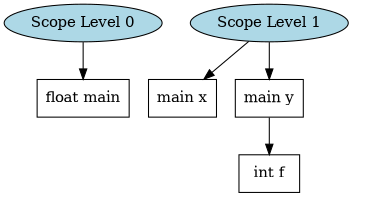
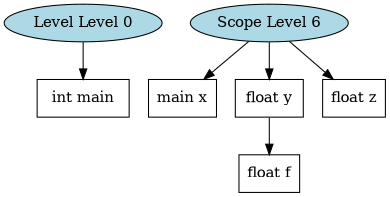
  digraph {
    node [fillcolor=white style=filled shape=box]
    edge [color=black]
-   n1 [fillcolor=lightblue label="Scope Level 0" shape=""]
-   n2 [label="float main"]
-   n3 [fillcolor=lightblue label="Scope Level 1" shape=""]
+   n1 [fillcolor=lightblue label="Level Level 0" shape=""]
+   n2 [label="int main"]
+   n3 [fillcolor=lightblue label="Scope Level 6" shape=""]
    n4 [label="main x"]
-   n5 [label="main y"]
-   n7 [label="int f"]
+   n5 [label="float y"]
+   n6 [label="float z"]
+   n7 [label="float f"]
    n1 -> n2
    n3 -> n4
    n3 -> n5
+   n3 -> n6
    n5 -> n7
  }
